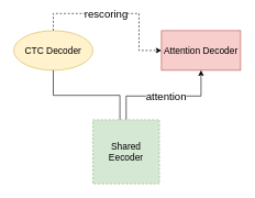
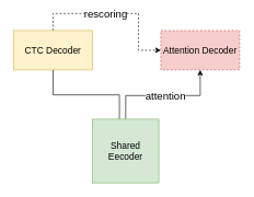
  <mxCell id="0" />
  <mxCell id="1" parent="0" />
  <mxCell id="2" style="edgeStyle=orthogonalEdgeStyle;rounded=0;orthogonalLoop=1;jettySize=auto;html=1;entryX=0;entryY=0.5;entryDx=0;entryDy=0;fontSize=16;dashed=1;" edge="1" parent="1" source="4" target="5"><mxGeometry relative="1" as="geometry"><Array as="points"><mxPoint x="80" y="20" /><mxPoint x="210" y="20" /><mxPoint x="210" y="76" /></Array></mxGeometry></mxCell>
  <mxCell id="3" value="rescoring" style="edgeLabel;html=1;align=center;verticalAlign=middle;resizable=0;points=[];fontSize=16;" vertex="1" connectable="0" parent="2"><mxGeometry y="1" relative="1" as="geometry"><mxPoint x="-18" as="offset" /></mxGeometry></mxCell>
- <mxCell id="4" value="&lt;font style=&quot;font-size: 14px&quot;&gt;CTC Decoder&lt;/font&gt;" style="ellipse;whiteSpace=wrap;html=1;fillColor=#fff2cc;strokeColor=#d6b656;" vertex="1" parent="1"><mxGeometry x="20" y="46" width="120" height="60" as="geometry" /></mxCell>
- <mxCell id="5" value="&lt;font style=&quot;font-size: 14px&quot;&gt;Attention Decoder&lt;/font&gt;" style="rounded=0;whiteSpace=wrap;html=1;fillColor=#f8cecc;strokeColor=#b85450;" vertex="1" parent="1"><mxGeometry x="244" y="46" width="120" height="60" as="geometry" /></mxCell>
+ <mxCell id="4" value="&lt;font style=&quot;font-size: 14px&quot;&gt;CTC Decoder&lt;/font&gt;" style="rounded=0;whiteSpace=wrap;html=1;fillColor=#fff2cc;strokeColor=#d6b656;" vertex="1" parent="1"><mxGeometry x="20" y="46" width="120" height="60" as="geometry" /></mxCell>
+ <mxCell id="5" value="&lt;font style=&quot;font-size: 14px&quot;&gt;Attention Decoder&lt;/font&gt;" style="rounded=0;whiteSpace=wrap;html=1;fillColor=#f8cecc;strokeColor=#b85450;dashed=1;" vertex="1" parent="1"><mxGeometry x="244" y="46" width="120" height="60" as="geometry" /></mxCell>
  <mxCell id="6" style="edgeStyle=orthogonalEdgeStyle;rounded=0;orthogonalLoop=1;jettySize=auto;html=1;fontSize=16;endArrow=none;" edge="1" parent="1" source="9" target="4"><mxGeometry relative="1" as="geometry"><Array as="points"><mxPoint x="181" y="144" /><mxPoint x="80" y="144" /></Array></mxGeometry></mxCell>
  <mxCell id="7" style="edgeStyle=orthogonalEdgeStyle;rounded=0;orthogonalLoop=1;jettySize=auto;html=1;fontSize=16;" edge="1" parent="1" source="9" target="5"><mxGeometry relative="1" as="geometry"><Array as="points"><mxPoint x="191" y="145" /><mxPoint x="304" y="145" /></Array></mxGeometry></mxCell>
  <mxCell id="8" value="attention" style="edgeLabel;html=1;align=center;verticalAlign=middle;resizable=0;points=[];fontSize=16;" vertex="1" connectable="0" parent="7"><mxGeometry x="-0.21" y="1" relative="1" as="geometry"><mxPoint x="21.5" as="offset" /></mxGeometry></mxCell>
- <mxCell id="9" value="&lt;font style=&quot;font-size: 14px&quot;&gt;Shared Eecoder&lt;/font&gt;" style="rounded=0;whiteSpace=wrap;html=1;fillColor=#d5e8d4;strokeColor=#82b366;dashed=1;" vertex="1" parent="1"><mxGeometry x="140" y="181" width="101" height="97" as="geometry" /></mxCell>
+ <mxCell id="9" value="&lt;font style=&quot;font-size: 14px&quot;&gt;Shared Eecoder&lt;/font&gt;" style="rounded=0;whiteSpace=wrap;html=1;fillColor=#d5e8d4;strokeColor=#82b366;" vertex="1" parent="1"><mxGeometry x="140" y="181" width="101" height="97" as="geometry" /></mxCell>
